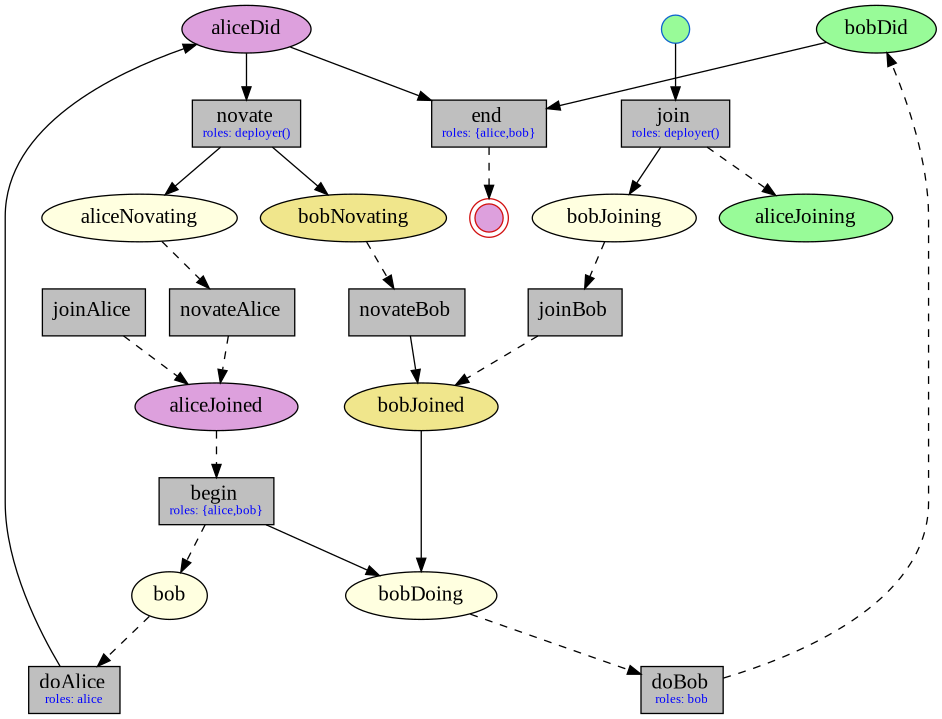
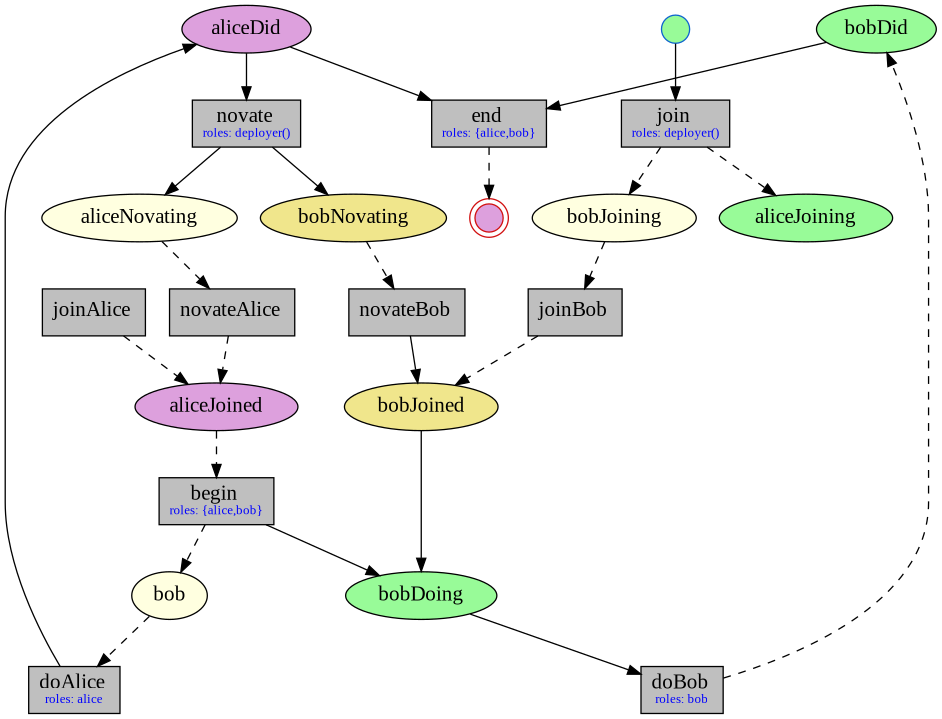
  digraph {
    fontname="Liberation Serif"
    node [color=black fillcolor=gray75 fontname="Liberation Serif" shape=ellipse style=filled]
    edge [color="#000000" fontname="Liberation Serif" style=solid]
    aliceDid [fillcolor=plum fontsize=16]
    bobDid [fillcolor=palegreen fontsize=16]
    n3 [fillcolor=lightyellow fontsize=16 label=bob]
-   bobDoing [fillcolor=lightyellow fontsize=16]
+   bobDoing [fillcolor=palegreen fontsize=16]
    aliceJoined [fillcolor=plum fontsize=16]
    bobJoined [fillcolor=khaki fontsize=16]
    aliceJoining [fillcolor=palegreen fontsize=16]
    bobJoining [fillcolor=lightyellow fontsize=16]
    aliceNovating [fillcolor=lightyellow fontsize=16]
    bobNovating [fillcolor=khaki fontsize=16]
    n11 [label=<<FONT POINT-SIZE="16">novate</FONT><FONT POINT-SIZE="10" COLOR="blue"> <BR/>roles: deployer()</FONT>> shape=box]
    n12 [label=<<FONT POINT-SIZE="16">end</FONT><FONT POINT-SIZE="10" COLOR="blue"> <BR/>roles: {alice,bob}</FONT>> shape=box]
    n13 [label=<<FONT POINT-SIZE="16">doAlice</FONT><FONT POINT-SIZE="10" COLOR="blue"> <BR/>roles: alice</FONT>> shape=box]
    n14 [label=<<FONT POINT-SIZE="16">doBob</FONT><FONT POINT-SIZE="10" COLOR="blue"> <BR/>roles: bob</FONT>> shape=box]
    n15 [label=<<FONT POINT-SIZE="16">begin</FONT><FONT POINT-SIZE="10" COLOR="blue"> <BR/>roles: {alice,bob}</FONT>> shape=box]
    n16 [label=<<FONT POINT-SIZE="16">joinBob</FONT><FONT POINT-SIZE="10" COLOR="blue"> </FONT>> shape=box]
    n17 [label=<<FONT POINT-SIZE="16">novateAlice</FONT><FONT POINT-SIZE="10" COLOR="blue"> </FONT>> shape=box]
    n18 [label=<<FONT POINT-SIZE="16">novateBob</FONT><FONT POINT-SIZE="10" COLOR="blue"> </FONT>> shape=box]
    initial [color="#0e64ce" fillcolor=palegreen shape=point width=0.3]
    n20 [label=<<FONT POINT-SIZE="16">join</FONT><FONT POINT-SIZE="10" COLOR="blue"> <BR/>roles: deployer()</FONT>> shape=box]
    terminal [color="#d11010" fillcolor=plum peripheries=2 shape=point width=0.3]
    n22 [label=<<FONT POINT-SIZE="16">joinAlice</FONT><FONT POINT-SIZE="10" COLOR="blue"> </FONT>> shape=box]
    subgraph sub_1 {
      rank=same
      aliceDid
      bobDid
    }
    subgraph sub_2 {
      rank=same
      n3
      bobDoing
    }
    subgraph sub_3 {
      rank=same
      aliceJoined
      bobJoined
    }
    subgraph sub_4 {
      rank=same
      aliceJoining
      bobJoining
    }
    subgraph sub_5 {
      rank=same
      aliceNovating
      bobNovating
    }
    aliceDid -> n11
    aliceDid -> n12
    bobDid -> n12
    n3 -> n13 [style=dashed]
-   bobDoing -> n14 [style=dashed]
+   bobDoing -> n14
    aliceJoined -> n15 [style=dashed]
    bobJoined -> bobDoing
    bobJoining -> n16 [style=dashed]
    aliceNovating -> n17 [style=dashed]
    bobNovating -> n18 [style=dashed]
    n11 -> aliceNovating
    n11 -> bobNovating
    n12 -> terminal [style=dashed]
    n13 -> aliceDid
    n14 -> bobDid [style=dashed]
    n15 -> n3 [style=dashed]
    n15 -> bobDoing
    n16 -> bobJoined [style=dashed]
    n17 -> aliceJoined [style=dashed]
    n18 -> bobJoined
    initial -> n20
    n20 -> aliceJoining [style=dashed]
-   n20 -> bobJoining
+   n20 -> bobJoining [style=dashed]
    n22 -> aliceJoined [style=dashed]
  }
